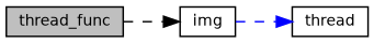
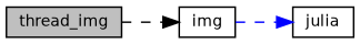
  digraph {
    rankdir=LR
    node [color=black fillcolor=white fontname=Helvetica fontsize=10 shape=record style=filled]
    edge [fontname=Helvetica fontsize=10 labelfontname=Helvetica labelfontsize=10 style=dashed]
-   n1 [fillcolor=grey75 fontcolor=black height=0.2 label=thread_func width=0.4]
+   n1 [fillcolor=grey75 fontcolor=black height=0.2 label=thread_img width=0.4]
    n2 [height=0.2 label=img width=0.4]
-   n3 [height=0.2 label=thread width=0.4]
+   n3 [height=0.2 label=julia width=0.4]
    n1 -> n2 [color=black]
    n2 -> n3 [color=blue]
  }
